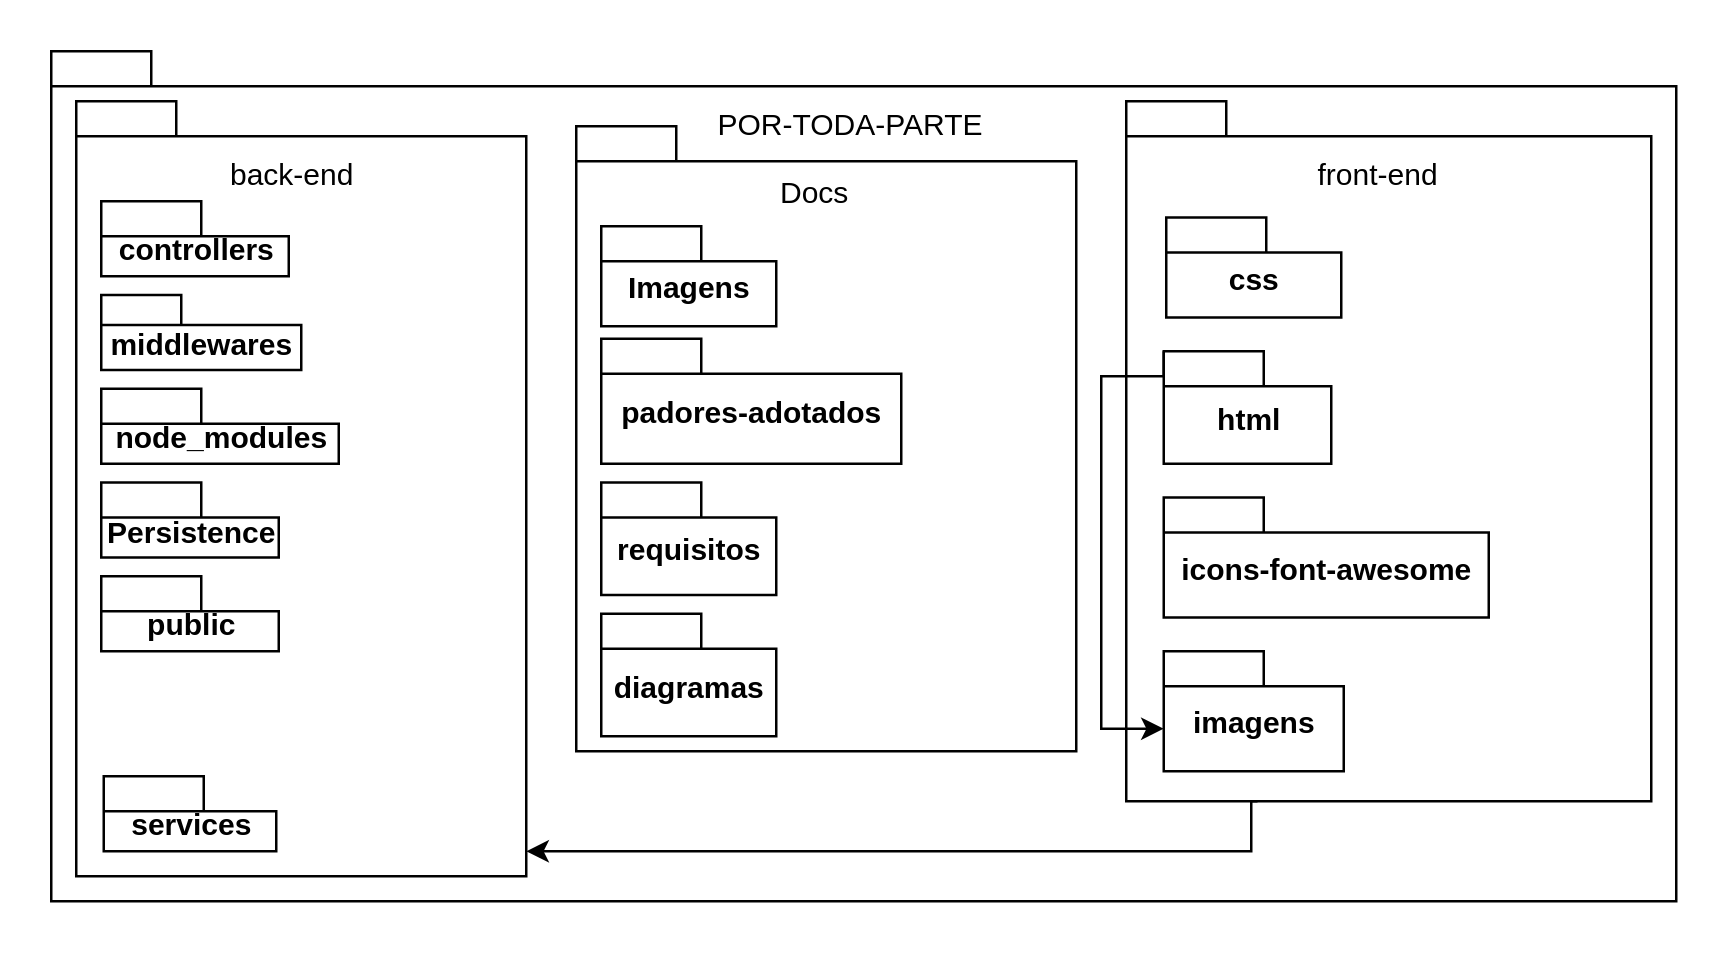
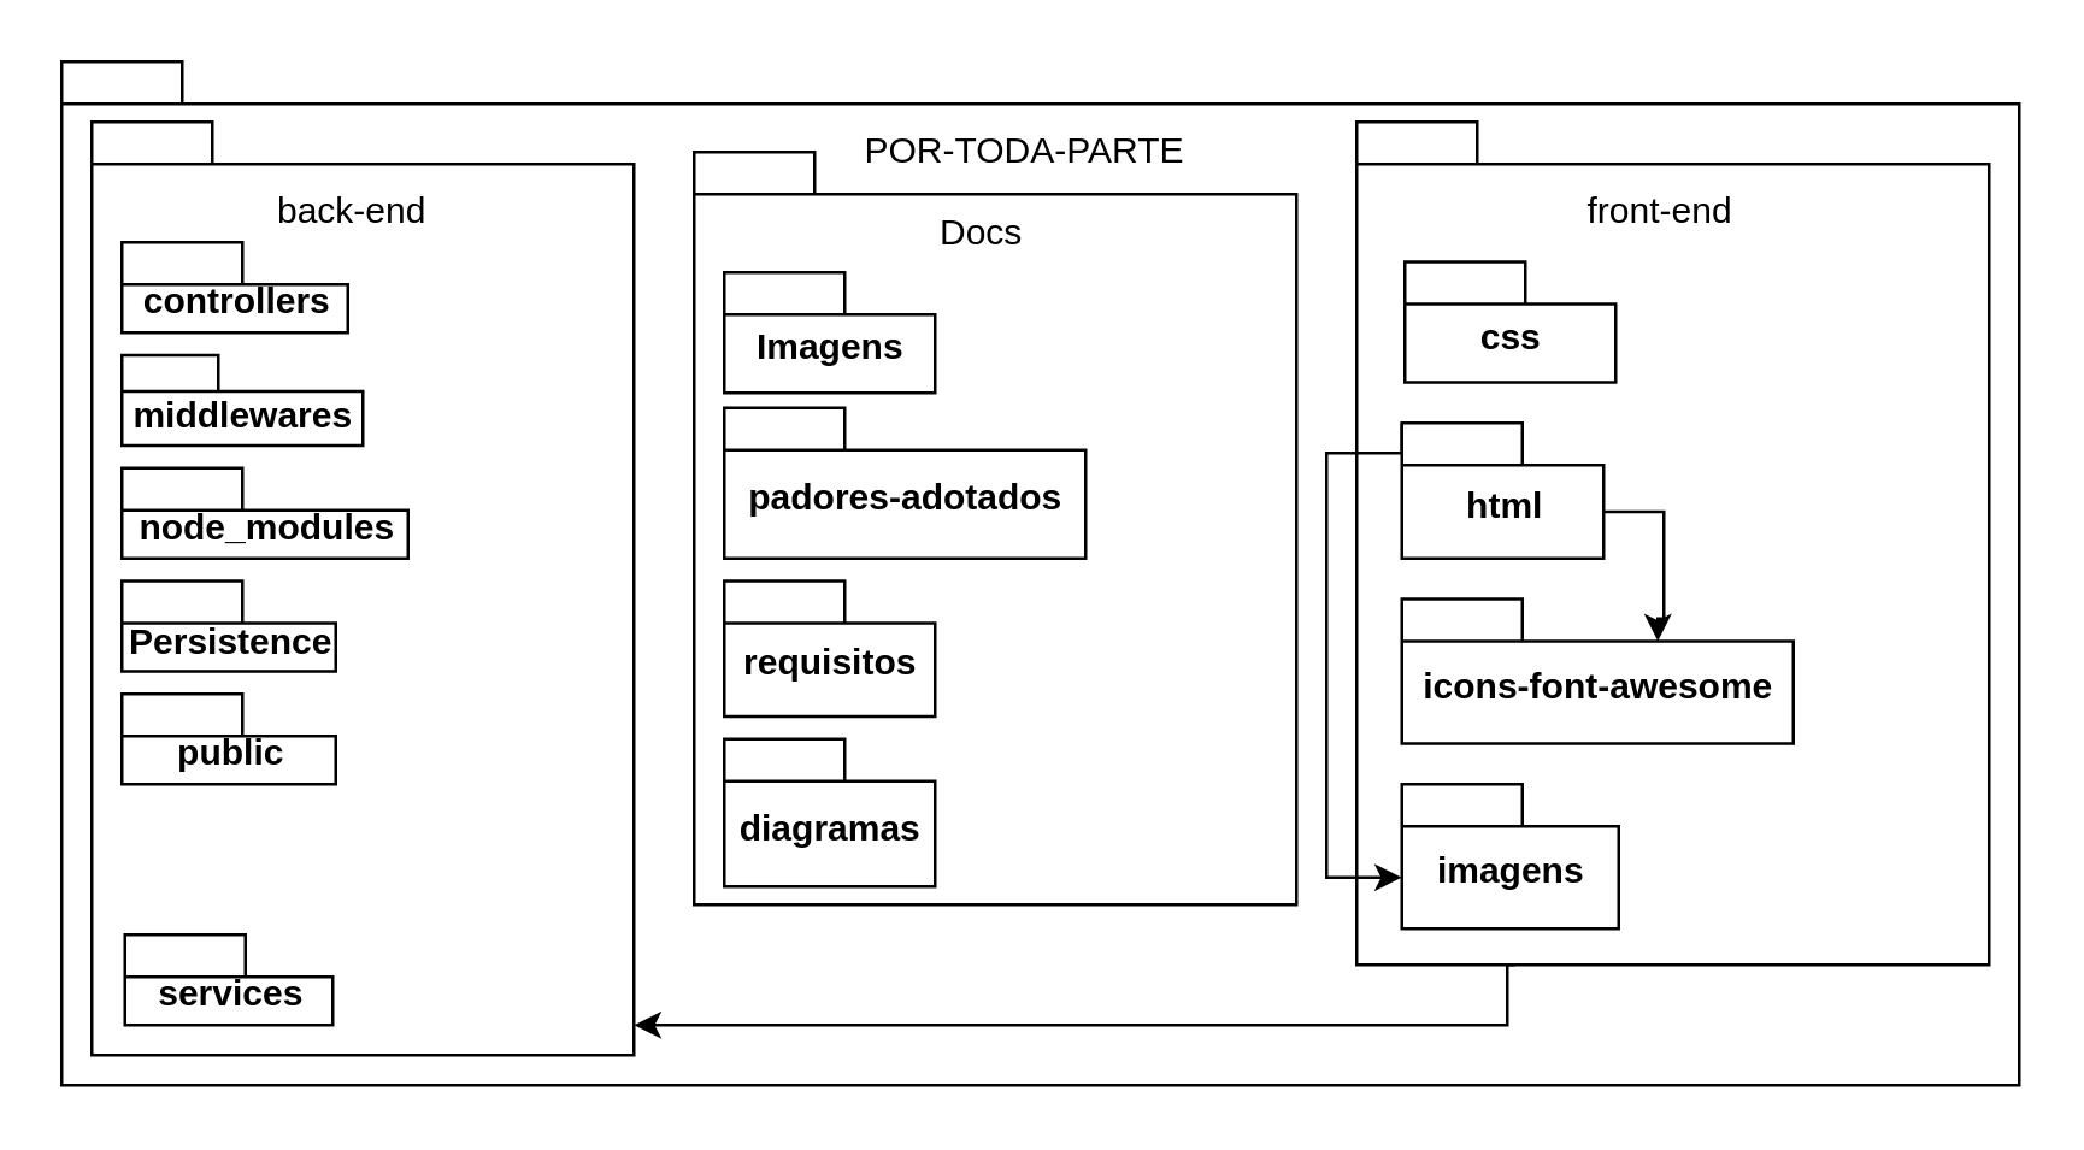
  <mxCell id="0" />
  <mxCell id="1" parent="0" />
  <mxCell id="2" value="" style="shape=folder;fontStyle=1;spacingTop=10;tabWidth=40;tabHeight=14;tabPosition=left;html=1;" vertex="1" parent="1"><mxGeometry x="20" y="20" width="650" height="340" as="geometry" /></mxCell>
  <mxCell id="3" value="" style="shape=folder;fontStyle=1;spacingTop=10;tabWidth=40;tabHeight=14;tabPosition=left;html=1;" vertex="1" parent="1"><mxGeometry x="30" y="40" width="180" height="310" as="geometry" /></mxCell>
  <mxCell id="4" value="" style="shape=folder;fontStyle=1;spacingTop=10;tabWidth=40;tabHeight=14;tabPosition=left;html=1;" vertex="1" parent="1"><mxGeometry x="230" y="50" width="200" height="250" as="geometry" /></mxCell>
  <mxCell id="5" style="edgeStyle=orthogonalEdgeStyle;rounded=0;orthogonalLoop=1;jettySize=auto;html=1;exitX=0.25;exitY=1;exitDx=0;exitDy=0;exitPerimeter=0;" edge="1" parent="1" source="6" target="3"><mxGeometry relative="1" as="geometry"><Array as="points"><mxPoint x="500" y="320" /><mxPoint x="500" y="340" /></Array></mxGeometry></mxCell>
  <mxCell id="6" value="" style="shape=folder;fontStyle=1;spacingTop=10;tabWidth=40;tabHeight=14;tabPosition=left;html=1;" vertex="1" parent="1"><mxGeometry x="450" y="40" width="210" height="280" as="geometry" /></mxCell>
  <mxCell id="7" value="POR-TODA-PARTE" style="text;html=1;resizable=0;points=[];autosize=1;align=left;verticalAlign=top;spacingTop=-4;" vertex="1" parent="1"><mxGeometry x="285" y="40" width="120" height="20" as="geometry" /></mxCell>
  <mxCell id="8" value="back-end" style="text;html=1;resizable=0;points=[];autosize=1;align=left;verticalAlign=top;spacingTop=-4;" vertex="1" parent="1"><mxGeometry x="90" y="60" width="60" height="20" as="geometry" /></mxCell>
  <mxCell id="9" value="middlewares" style="shape=folder;fontStyle=1;spacingTop=10;tabWidth=32;tabHeight=12;tabPosition=left;html=1;" vertex="1" parent="1"><mxGeometry x="40" y="117.5" width="80" height="30" as="geometry" /></mxCell>
  <mxCell id="10" value="controllers" style="shape=folder;fontStyle=1;spacingTop=10;tabWidth=40;tabHeight=14;tabPosition=left;html=1;" vertex="1" parent="1"><mxGeometry x="40" y="80" width="75" height="30" as="geometry" /></mxCell>
  <mxCell id="11" value="node_modules" style="shape=folder;fontStyle=1;spacingTop=10;tabWidth=40;tabHeight=14;tabPosition=left;html=1;" vertex="1" parent="1"><mxGeometry x="40" y="155" width="95" height="30" as="geometry" /></mxCell>
  <mxCell id="12" value="Persistence" style="shape=folder;fontStyle=1;spacingTop=10;tabWidth=40;tabHeight=14;tabPosition=left;html=1;" vertex="1" parent="1"><mxGeometry x="40" y="192.5" width="71" height="30" as="geometry" /></mxCell>
  <mxCell id="13" value="public" style="shape=folder;fontStyle=1;spacingTop=10;tabWidth=40;tabHeight=14;tabPosition=left;html=1;" vertex="1" parent="1"><mxGeometry x="40" y="230" width="71" height="30" as="geometry" /></mxCell>
  <mxCell id="14" value="services" style="shape=folder;fontStyle=1;spacingTop=10;tabWidth=40;tabHeight=14;tabPosition=left;html=1;" vertex="1" parent="1"><mxGeometry x="41" y="310" width="69" height="30" as="geometry" /></mxCell>
  <mxCell id="15" value="Imagens" style="shape=folder;fontStyle=1;spacingTop=10;tabWidth=40;tabHeight=14;tabPosition=left;html=1;" vertex="1" parent="1"><mxGeometry x="240" y="90" width="70" height="40" as="geometry" /></mxCell>
  <mxCell id="16" value="requisitos" style="shape=folder;fontStyle=1;spacingTop=10;tabWidth=40;tabHeight=14;tabPosition=left;html=1;" vertex="1" parent="1"><mxGeometry x="240" y="192.5" width="70" height="45" as="geometry" /></mxCell>
  <mxCell id="17" value="diagramas" style="shape=folder;fontStyle=1;spacingTop=10;tabWidth=40;tabHeight=14;tabPosition=left;html=1;" vertex="1" parent="1"><mxGeometry x="240" y="245" width="70" height="49" as="geometry" /></mxCell>
  <mxCell id="18" value="css" style="shape=folder;fontStyle=1;spacingTop=10;tabWidth=40;tabHeight=14;tabPosition=left;html=1;" vertex="1" parent="1"><mxGeometry x="466" y="86.5" width="70" height="40" as="geometry" /></mxCell>
  <mxCell id="19" style="edgeStyle=orthogonalEdgeStyle;rounded=0;orthogonalLoop=1;jettySize=auto;html=1;exitX=0;exitY=0;exitDx=0;exitDy=0;exitPerimeter=0;entryX=0;entryY=0;entryDx=0;entryDy=31;entryPerimeter=0;" edge="1" parent="1" source="21" target="22"><mxGeometry relative="1" as="geometry"><Array as="points"><mxPoint x="465" y="150" /><mxPoint x="440" y="150" /><mxPoint x="440" y="291" /></Array></mxGeometry></mxCell>
+ <mxCell id="20" style="edgeStyle=orthogonalEdgeStyle;rounded=0;orthogonalLoop=1;jettySize=auto;html=1;exitX=0;exitY=0;exitDx=67;exitDy=29.5;exitPerimeter=0;entryX=0;entryY=0;entryDx=85;entryDy=14;entryPerimeter=0;" edge="1" parent="1" source="21" target="23"><mxGeometry relative="1" as="geometry" /></mxCell>
  <mxCell id="21" value="html" style="shape=folder;fontStyle=1;spacingTop=10;tabWidth=40;tabHeight=14;tabPosition=left;html=1;" vertex="1" parent="1"><mxGeometry x="465" y="140" width="67" height="45" as="geometry" /></mxCell>
  <mxCell id="22" value="imagens" style="shape=folder;fontStyle=1;spacingTop=10;tabWidth=40;tabHeight=14;tabPosition=left;html=1;" vertex="1" parent="1"><mxGeometry x="465" y="260" width="72" height="48" as="geometry" /></mxCell>
  <mxCell id="23" value="icons-font-awesome" style="shape=folder;fontStyle=1;spacingTop=10;tabWidth=40;tabHeight=14;tabPosition=left;html=1;" vertex="1" parent="1"><mxGeometry x="465" y="198.5" width="130" height="48" as="geometry" /></mxCell>
  <mxCell id="24" value="padores-adotados" style="shape=folder;fontStyle=1;spacingTop=10;tabWidth=40;tabHeight=14;tabPosition=left;html=1;" vertex="1" parent="1"><mxGeometry x="240" y="135" width="120" height="50" as="geometry" /></mxCell>
  <mxCell id="25" value="Docs" style="text;html=1;resizable=0;points=[];autosize=1;align=left;verticalAlign=top;spacingTop=-4;" vertex="1" parent="1"><mxGeometry x="310" y="66.5" width="40" height="20" as="geometry" /></mxCell>
  <mxCell id="26" value="front-end" style="text;html=1;resizable=0;points=[];autosize=1;align=left;verticalAlign=top;spacingTop=-4;" vertex="1" parent="1"><mxGeometry x="525" y="60" width="60" height="20" as="geometry" /></mxCell>
